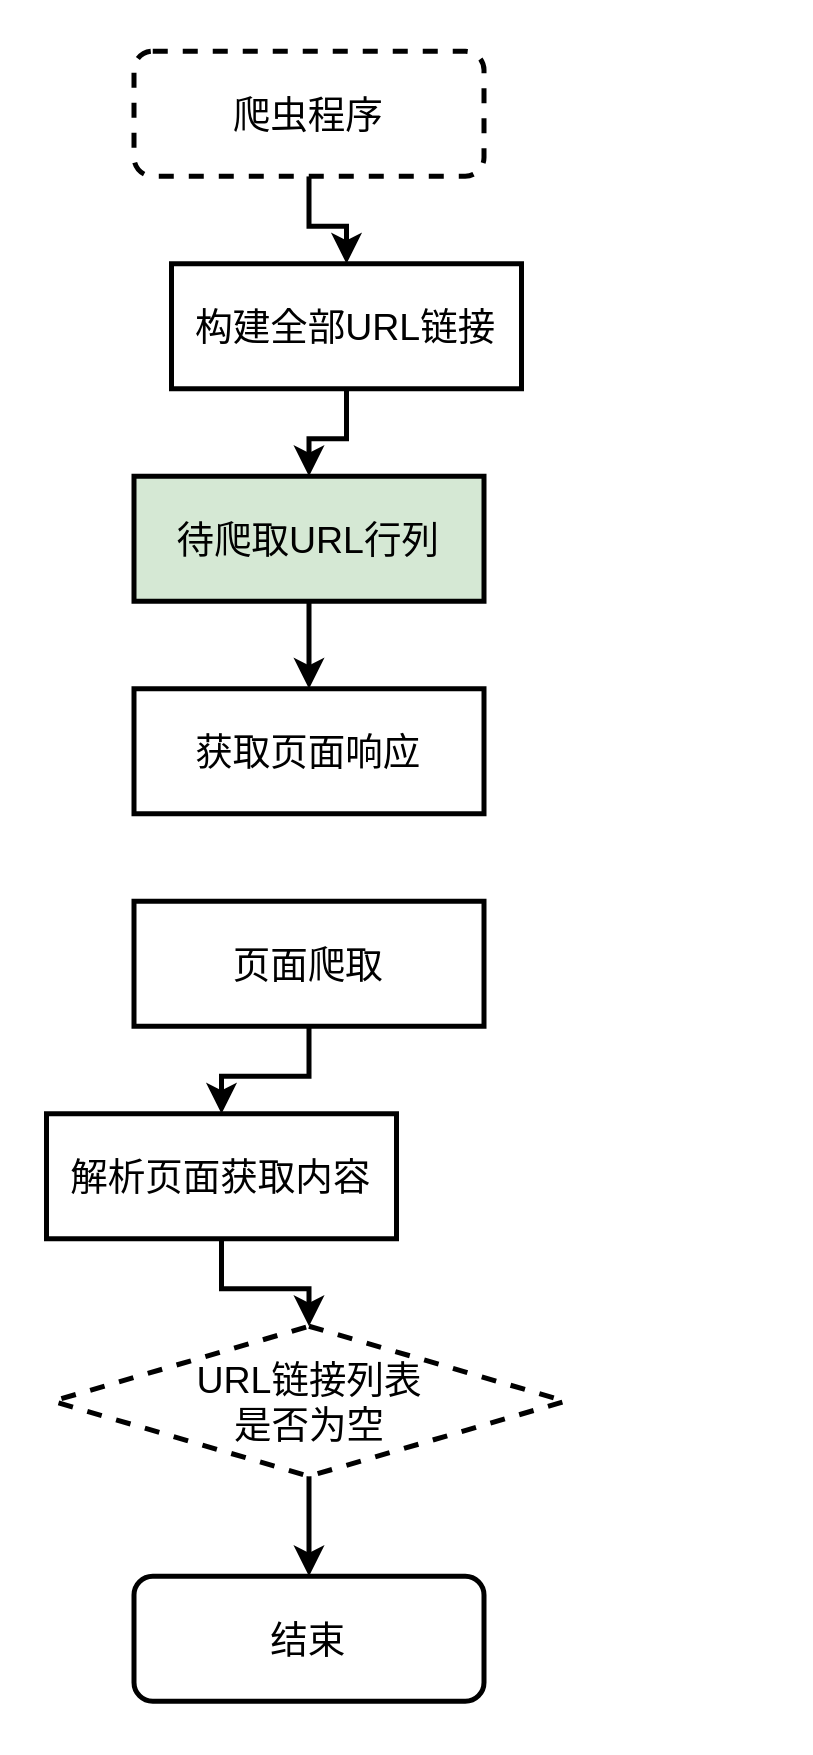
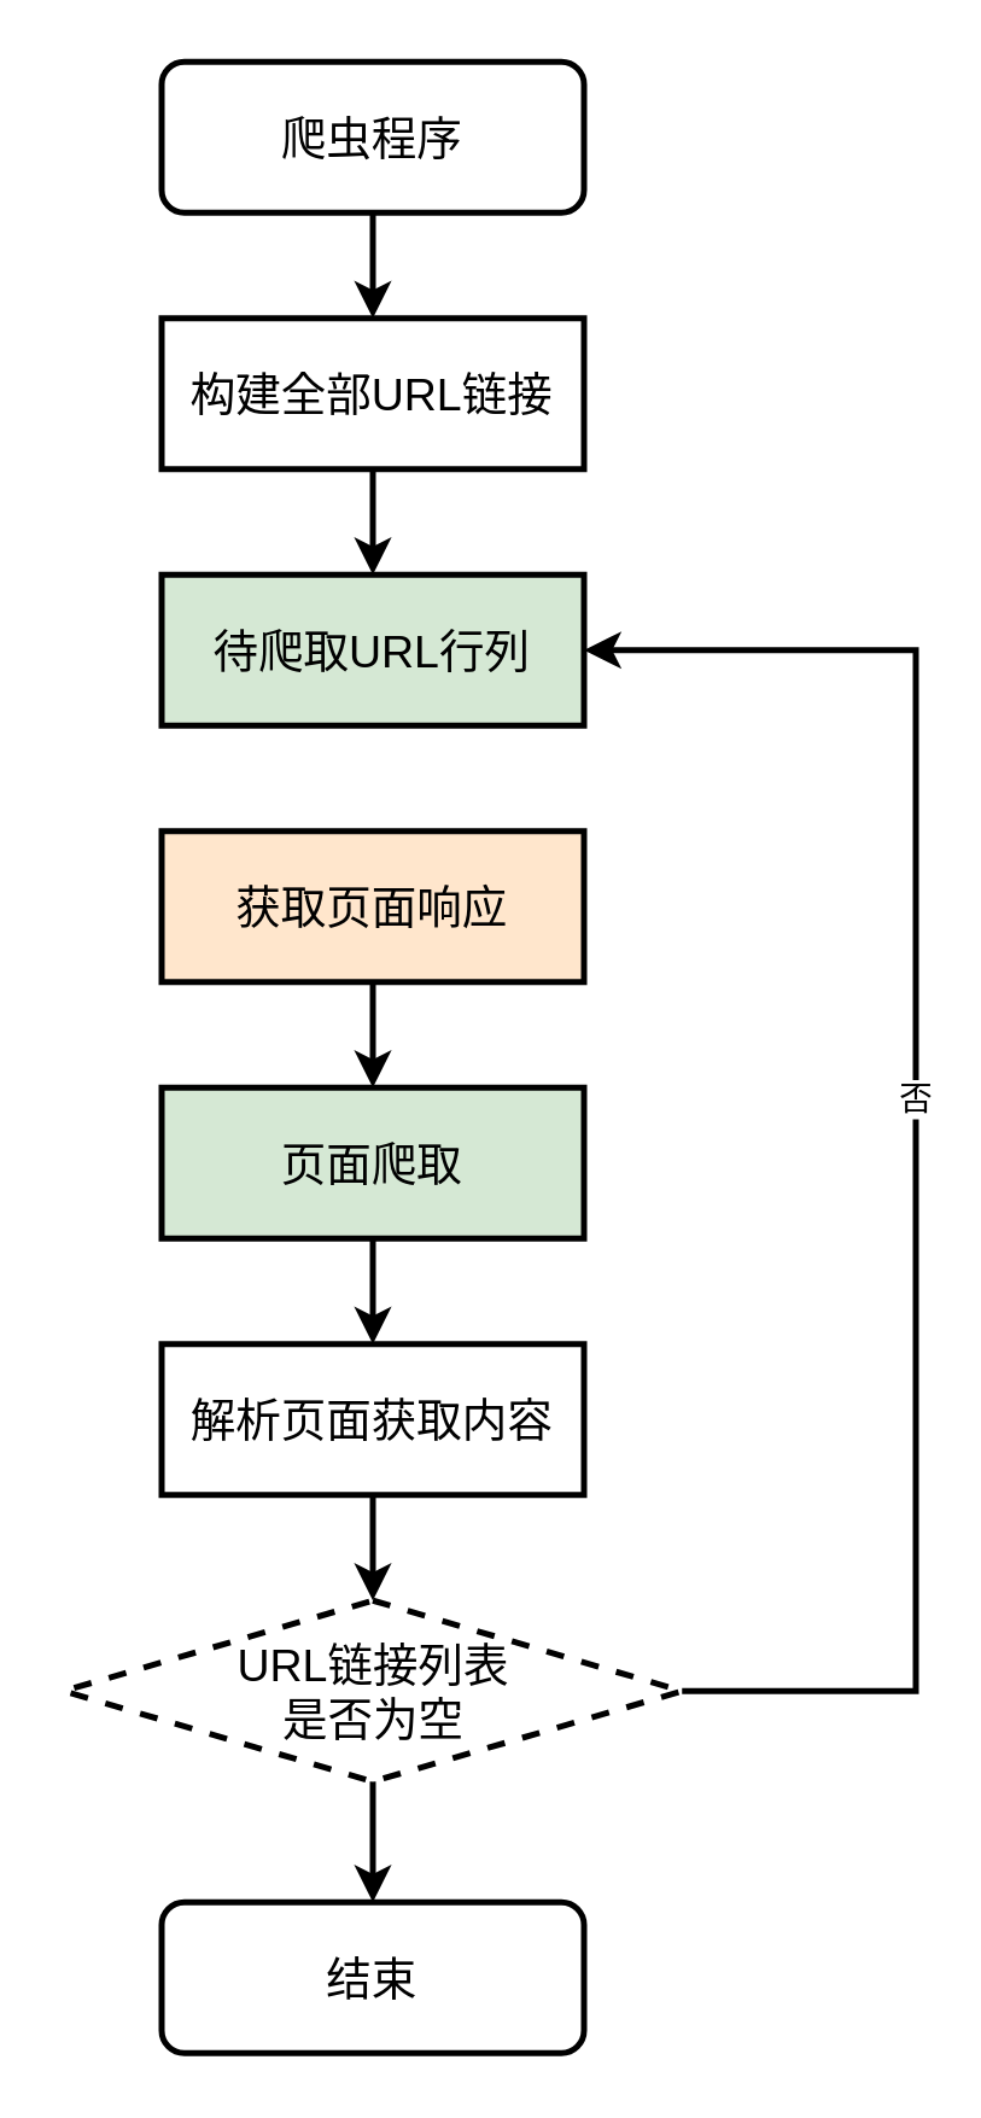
  <mxCell id="0" />
  <mxCell id="1" parent="0" />
  <mxCell id="2" style="edgeStyle=orthogonalEdgeStyle;rounded=0;orthogonalLoop=1;jettySize=auto;html=1;exitX=0.5;exitY=1;exitDx=0;exitDy=0;strokeWidth=2;" parent="1" source="3" target="5" edge="1"><mxGeometry relative="1" as="geometry" /></mxCell>
- <mxCell id="3" value="&lt;font style=&quot;font-size: 15px;&quot;&gt;爬虫程序&lt;/font&gt;" style="rounded=1;whiteSpace=wrap;html=1;strokeWidth=2;fillStyle=auto;gradientColor=none;absoluteArcSize=0;perimeterSpacing=0;glass=0;dashed=1;" parent="1" vertex="1"><mxGeometry x="53" y="20" width="140" height="50" as="geometry" /></mxCell>
+ <mxCell id="3" value="&lt;font style=&quot;font-size: 15px;&quot;&gt;爬虫程序&lt;/font&gt;" style="rounded=1;whiteSpace=wrap;html=1;strokeWidth=2;fillStyle=auto;gradientColor=none;absoluteArcSize=0;perimeterSpacing=0;glass=0;" parent="1" vertex="1"><mxGeometry x="53" y="20" width="140" height="50" as="geometry" /></mxCell>
  <mxCell id="4" style="edgeStyle=orthogonalEdgeStyle;rounded=0;orthogonalLoop=1;jettySize=auto;html=1;exitX=0.5;exitY=1;exitDx=0;exitDy=0;strokeWidth=2;" parent="1" source="5" target="6" edge="1"><mxGeometry relative="1" as="geometry" /></mxCell>
- <mxCell id="5" value="&lt;font style=&quot;font-size: 15px;&quot;&gt;构建全部URL链接&lt;/font&gt;" style="rounded=0;whiteSpace=wrap;html=1;strokeWidth=2;" parent="1" vertex="1"><mxGeometry x="68" y="105" width="140" height="50" as="geometry" /></mxCell>
+ <mxCell id="5" value="&lt;font style=&quot;font-size: 15px;&quot;&gt;构建全部URL链接&lt;/font&gt;" style="rounded=0;whiteSpace=wrap;html=1;strokeWidth=2;" parent="1" vertex="1"><mxGeometry x="53" y="105" width="140" height="50" as="geometry" /></mxCell>
  <mxCell id="6" value="&lt;span style=&quot;font-size: 15px;&quot;&gt;待爬取URL行列&lt;/span&gt;" style="rounded=0;whiteSpace=wrap;html=1;strokeWidth=2;fillColor=#d5e8d4;" parent="1" vertex="1"><mxGeometry x="53" y="190" width="140" height="50" as="geometry" /></mxCell>
- <mxCell id="7" style="edgeStyle=orthogonalEdgeStyle;rounded=0;orthogonalLoop=1;jettySize=auto;html=1;exitX=0.5;exitY=1;exitDx=0;exitDy=0;strokeWidth=2;" parent="1" source="6" target="8" edge="1"><mxGeometry relative="1" as="geometry"><mxPoint x="-7" y="400" as="sourcePoint" /></mxGeometry></mxCell>
- <mxCell id="8" value="&lt;span style=&quot;font-size: 15px;&quot;&gt;获取页面响应&lt;/span&gt;" style="rounded=0;whiteSpace=wrap;html=1;strokeWidth=2;" parent="1" vertex="1"><mxGeometry x="53" y="275" width="140" height="50" as="geometry" /></mxCell>
+ <mxCell id="8" value="&lt;span style=&quot;font-size: 15px;&quot;&gt;获取页面响应&lt;/span&gt;" style="rounded=0;whiteSpace=wrap;html=1;strokeWidth=2;fillColor=#ffe6cc;" parent="1" vertex="1"><mxGeometry x="53" y="275" width="140" height="50" as="geometry" /></mxCell>
+ <mxCell id="9" style="edgeStyle=orthogonalEdgeStyle;rounded=0;orthogonalLoop=1;jettySize=auto;html=1;exitX=0.5;exitY=1;exitDx=0;exitDy=0;strokeWidth=2;" parent="1" source="8" target="11" edge="1"><mxGeometry relative="1" as="geometry"><mxPoint x="-7" y="500" as="sourcePoint" /></mxGeometry></mxCell>
  <mxCell id="10" style="edgeStyle=orthogonalEdgeStyle;rounded=0;orthogonalLoop=1;jettySize=auto;html=1;exitX=0.5;exitY=1;exitDx=0;exitDy=0;strokeWidth=2;" parent="1" source="11" target="13" edge="1"><mxGeometry relative="1" as="geometry" /></mxCell>
- <mxCell id="11" value="&lt;span style=&quot;font-size: 15px;&quot;&gt;页面爬取&lt;/span&gt;" style="rounded=0;whiteSpace=wrap;html=1;strokeWidth=2;" parent="1" vertex="1"><mxGeometry x="53" y="360" width="140" height="50" as="geometry" /></mxCell>
+ <mxCell id="11" value="&lt;span style=&quot;font-size: 15px;&quot;&gt;页面爬取&lt;/span&gt;" style="rounded=0;whiteSpace=wrap;html=1;strokeWidth=2;fillColor=#d5e8d4;" parent="1" vertex="1"><mxGeometry x="53" y="360" width="140" height="50" as="geometry" /></mxCell>
  <mxCell id="12" style="edgeStyle=orthogonalEdgeStyle;rounded=0;orthogonalLoop=1;jettySize=auto;html=1;exitX=0.5;exitY=1;exitDx=0;exitDy=0;entryX=0.5;entryY=0;entryDx=0;entryDy=0;strokeWidth=2;" parent="1" source="13" target="17" edge="1"><mxGeometry relative="1" as="geometry" /></mxCell>
- <mxCell id="13" value="&lt;span style=&quot;font-size: 15px;&quot;&gt;解析页面获取内容&lt;/span&gt;" style="rounded=0;whiteSpace=wrap;html=1;strokeWidth=2;" parent="1" vertex="1"><mxGeometry x="18" y="445" width="140" height="50" as="geometry" /></mxCell>
+ <mxCell id="13" value="&lt;span style=&quot;font-size: 15px;&quot;&gt;解析页面获取内容&lt;/span&gt;" style="rounded=0;whiteSpace=wrap;html=1;strokeWidth=2;" parent="1" vertex="1"><mxGeometry x="53" y="445" width="140" height="50" as="geometry" /></mxCell>
+ <mxCell id="14" style="edgeStyle=orthogonalEdgeStyle;rounded=0;orthogonalLoop=1;jettySize=auto;html=1;exitX=1;exitY=0.5;exitDx=0;exitDy=0;entryX=1;entryY=0.5;entryDx=0;entryDy=0;strokeWidth=2;" parent="1" source="17" target="6" edge="1"><mxGeometry relative="1" as="geometry"><Array as="points"><mxPoint x="303" y="560" /><mxPoint x="303" y="215" /></Array></mxGeometry></mxCell>
+ <mxCell id="15" value="否" style="edgeLabel;html=1;align=center;verticalAlign=middle;resizable=0;points=[];" parent="14" vertex="1" connectable="0"><mxGeometry x="0.03" y="1" relative="1" as="geometry"><mxPoint as="offset" /></mxGeometry></mxCell>
  <mxCell id="16" style="edgeStyle=orthogonalEdgeStyle;rounded=0;orthogonalLoop=1;jettySize=auto;html=1;exitX=0.5;exitY=1;exitDx=0;exitDy=0;entryX=0.5;entryY=0;entryDx=0;entryDy=0;strokeWidth=2;" parent="1" source="17" edge="1"><mxGeometry relative="1" as="geometry"><mxPoint x="123" y="630" as="targetPoint" /></mxGeometry></mxCell>
  <mxCell id="17" value="&lt;font style=&quot;font-size: 15px;&quot;&gt;URL链接列表&lt;br&gt;是否为空&lt;/font&gt;" style="rhombus;whiteSpace=wrap;html=1;strokeWidth=2;dashed=1;" parent="1" vertex="1"><mxGeometry x="20.5" y="530" width="205" height="60" as="geometry" /></mxCell>
  <mxCell id="18" value="&lt;span style=&quot;font-size: 15px;&quot;&gt;结束&lt;/span&gt;" style="rounded=1;whiteSpace=wrap;html=1;strokeWidth=2;fillStyle=auto;gradientColor=none;absoluteArcSize=0;perimeterSpacing=0;glass=0;" parent="1" vertex="1"><mxGeometry x="53" y="630" width="140" height="50" as="geometry" /></mxCell>
